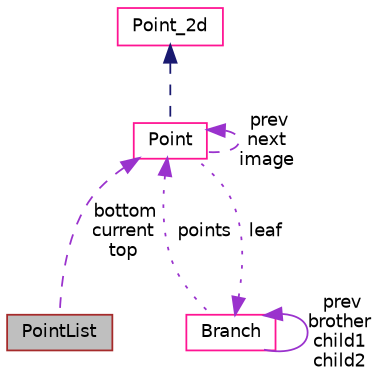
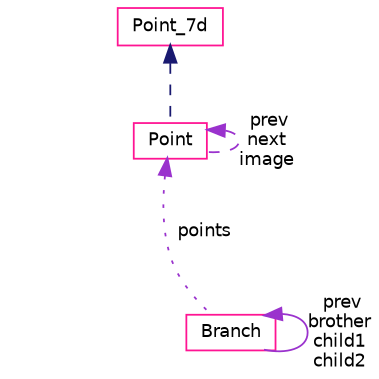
  digraph {
    node [color=deeppink fillcolor=white fontname=Helvetica fontsize=10 shape=record style=filled]
    edge [color=darkorchid3 dir=back fontname=Helvetica fontsize=10 labelfontname=Helvetica labelfontsize=10 style=dashed]
-   n1 [color=brown fillcolor=grey75 fontcolor=black height=0.2 label=PointList width=0.4]
    n2 [height=0.2 label=Point width=0.4]
    n3 [height=0.2 label=Branch width=0.4]
-   n4 [height=0.2 label=Point_2d width=0.4]
-   n2 -> n1 [label=" bottom\ncurrent\ntop"]
+   n4 [height=0.2 label=Point_7d width=0.4]
    n2 -> n2 [label=" prev\nnext\nimage"]
    n2 -> n3 [label=" points" style=dotted]
-   n3 -> n2 [label=" leaf" style=dotted]
    n3 -> n3 [label=" prev\nbrother\nchild1\nchild2" style=solid]
    n4 -> n2 [color=midnightblue]
  }
